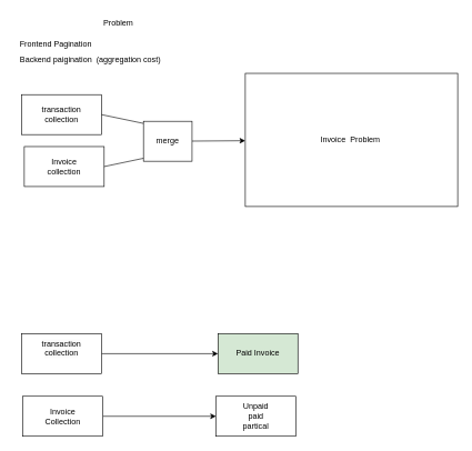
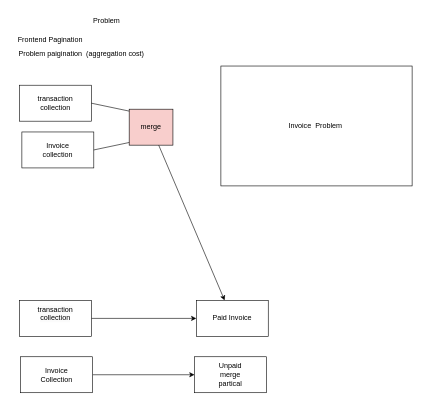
  <mxCell id="0" />
  <mxCell id="1" parent="0" />
  <mxCell id="2" value="transaction&lt;br&gt;collection&lt;br&gt;" style="rounded=0;whiteSpace=wrap;html=1;" vertex="1" parent="1"><mxGeometry x="32" y="141" width="120" height="60" as="geometry" /></mxCell>
  <mxCell id="3" value="Invoice&lt;br&gt;collection" style="rounded=0;whiteSpace=wrap;html=1;" vertex="1" parent="1"><mxGeometry x="36" y="219" width="120" height="60" as="geometry" /></mxCell>
  <mxCell id="4" value="" style="endArrow=classic;html=1;rounded=0;exitX=1;exitY=0.5;exitDx=0;exitDy=0;" edge="1" parent="1" source="2"><mxGeometry width="50" height="50" relative="1" as="geometry"><mxPoint x="334" y="255" as="sourcePoint" /><mxPoint x="257" y="193" as="targetPoint" /></mxGeometry></mxCell>
  <mxCell id="5" value="" style="endArrow=classic;html=1;rounded=0;exitX=1;exitY=0.5;exitDx=0;exitDy=0;" edge="1" parent="1" source="3"><mxGeometry width="50" height="50" relative="1" as="geometry"><mxPoint x="334" y="255" as="sourcePoint" /><mxPoint x="251" y="229" as="targetPoint" /></mxGeometry></mxCell>
- <mxCell id="6" value="" style="edgeStyle=none;rounded=0;orthogonalLoop=1;jettySize=auto;html=1;" edge="1" parent="1" source="7" target="8"><mxGeometry relative="1" as="geometry" /></mxCell>
- <mxCell id="7" value="merge" style="rounded=0;whiteSpace=wrap;html=1;" vertex="1" parent="1"><mxGeometry x="215" y="181" width="73" height="60" as="geometry" /></mxCell>
+ <mxCell id="6" value="" style="edgeStyle=none;rounded=0;orthogonalLoop=1;jettySize=auto;html=1;" edge="1" parent="1" source="7" target="13"><mxGeometry relative="1" as="geometry" /></mxCell>
+ <mxCell id="7" value="merge" style="rounded=0;whiteSpace=wrap;html=1;fillColor=#f8cecc;" vertex="1" parent="1"><mxGeometry x="215" y="181" width="73" height="60" as="geometry" /></mxCell>
  <mxCell id="8" value="Invoice&amp;nbsp; Problem&amp;nbsp;" style="rounded=0;whiteSpace=wrap;html=1;" vertex="1" parent="1"><mxGeometry x="368" y="109" width="319" height="200" as="geometry" /></mxCell>
  <mxCell id="9" value="Problem" style="text;html=1;align=center;verticalAlign=middle;resizable=0;points=[];autosize=1;strokeColor=none;fillColor=none;" vertex="1" parent="1"><mxGeometry x="145" y="20" width="63" height="26" as="geometry" /></mxCell>
  <mxCell id="10" value="Frontend Pagination" style="text;html=1;align=center;verticalAlign=middle;resizable=0;points=[];autosize=1;strokeColor=none;fillColor=none;" vertex="1" parent="1"><mxGeometry x="20" y="52" width="126" height="26" as="geometry" /></mxCell>
  <mxCell id="11" value="" style="edgeStyle=none;rounded=0;orthogonalLoop=1;jettySize=auto;html=1;" edge="1" parent="1" source="12" target="13"><mxGeometry relative="1" as="geometry" /></mxCell>
  <mxCell id="12" value="&#10;&lt;span style=&quot;color: rgb(0, 0, 0); font-family: Helvetica; font-size: 12px; font-style: normal; font-variant-ligatures: normal; font-variant-caps: normal; font-weight: 400; letter-spacing: normal; orphans: 2; text-align: center; text-indent: 0px; text-transform: none; widows: 2; word-spacing: 0px; -webkit-text-stroke-width: 0px; background-color: rgb(251, 251, 251); text-decoration-thickness: initial; text-decoration-style: initial; text-decoration-color: initial; float: none; display: inline !important;&quot;&gt;transaction&lt;/span&gt;&lt;br style=&quot;border-color: var(--border-color); color: rgb(0, 0, 0); font-family: Helvetica; font-size: 12px; font-style: normal; font-variant-ligatures: normal; font-variant-caps: normal; font-weight: 400; letter-spacing: normal; orphans: 2; text-align: center; text-indent: 0px; text-transform: none; widows: 2; word-spacing: 0px; -webkit-text-stroke-width: 0px; background-color: rgb(251, 251, 251); text-decoration-thickness: initial; text-decoration-style: initial; text-decoration-color: initial;&quot;&gt;&lt;span style=&quot;color: rgb(0, 0, 0); font-family: Helvetica; font-size: 12px; font-style: normal; font-variant-ligatures: normal; font-variant-caps: normal; font-weight: 400; letter-spacing: normal; orphans: 2; text-align: center; text-indent: 0px; text-transform: none; widows: 2; word-spacing: 0px; -webkit-text-stroke-width: 0px; background-color: rgb(251, 251, 251); text-decoration-thickness: initial; text-decoration-style: initial; text-decoration-color: initial; float: none; display: inline !important;&quot;&gt;collection&lt;/span&gt;&#10;&#10;" style="rounded=0;whiteSpace=wrap;html=1;" vertex="1" parent="1"><mxGeometry x="32" y="500" width="120" height="60" as="geometry" /></mxCell>
- <mxCell id="13" value="Paid Invoice" style="rounded=0;whiteSpace=wrap;html=1;fillColor=#d5e8d4;" vertex="1" parent="1"><mxGeometry x="327" y="500" width="120" height="60" as="geometry" /></mxCell>
+ <mxCell id="13" value="Paid Invoice" style="rounded=0;whiteSpace=wrap;html=1;" vertex="1" parent="1"><mxGeometry x="327" y="500" width="120" height="60" as="geometry" /></mxCell>
  <mxCell id="14" value="" style="edgeStyle=none;rounded=0;orthogonalLoop=1;jettySize=auto;html=1;" edge="1" parent="1" source="15" target="16"><mxGeometry relative="1" as="geometry" /></mxCell>
  <mxCell id="15" value="Invoice&lt;br&gt;Collection" style="rounded=0;whiteSpace=wrap;html=1;" vertex="1" parent="1"><mxGeometry x="34" y="594" width="120" height="60" as="geometry" /></mxCell>
- <mxCell id="16" value="Unpaid&lt;br&gt;paid&lt;br&gt;partical" style="rounded=0;whiteSpace=wrap;html=1;" vertex="1" parent="1"><mxGeometry x="324" y="594" width="120" height="60" as="geometry" /></mxCell>
- <mxCell id="17" value="Backend paigination&amp;nbsp; (aggregation cost)" style="text;html=1;align=center;verticalAlign=middle;resizable=0;points=[];autosize=1;strokeColor=none;fillColor=none;" vertex="1" parent="1"><mxGeometry x="20" y="76" width="229" height="26" as="geometry" /></mxCell>
+ <mxCell id="16" value="Unpaid&lt;br&gt;merge&lt;br&gt;partical" style="rounded=0;whiteSpace=wrap;html=1;" vertex="1" parent="1"><mxGeometry x="324" y="594" width="120" height="60" as="geometry" /></mxCell>
+ <mxCell id="17" value="Problem paigination&amp;nbsp; (aggregation cost)" style="text;html=1;align=center;verticalAlign=middle;resizable=0;points=[];autosize=1;strokeColor=none;fillColor=none;" vertex="1" parent="1"><mxGeometry x="20" y="76" width="229" height="26" as="geometry" /></mxCell>
